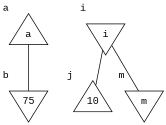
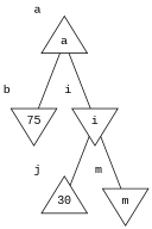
  graph {
    fontname="Liberation Mono"
    node [fixedsize=true fontname="Liberation Mono" shape=invtriangle]
    edge [fontname="Liberation Mono"]
    a [height=0.8 shape=triangle xlabel=a]
    n2 [height=0.8 label=75 xlabel=b]
    i [height=0.8 xlabel=i]
-   n4 [height=0.8 label=10 shape=triangle xlabel=j]
+   n4 [height=0.8 label=30 shape=triangle xlabel=j]
    m [height=0.8 xlabel=m]
    a -- n2
+   a -- i
    i -- n4
    i -- m
  }
